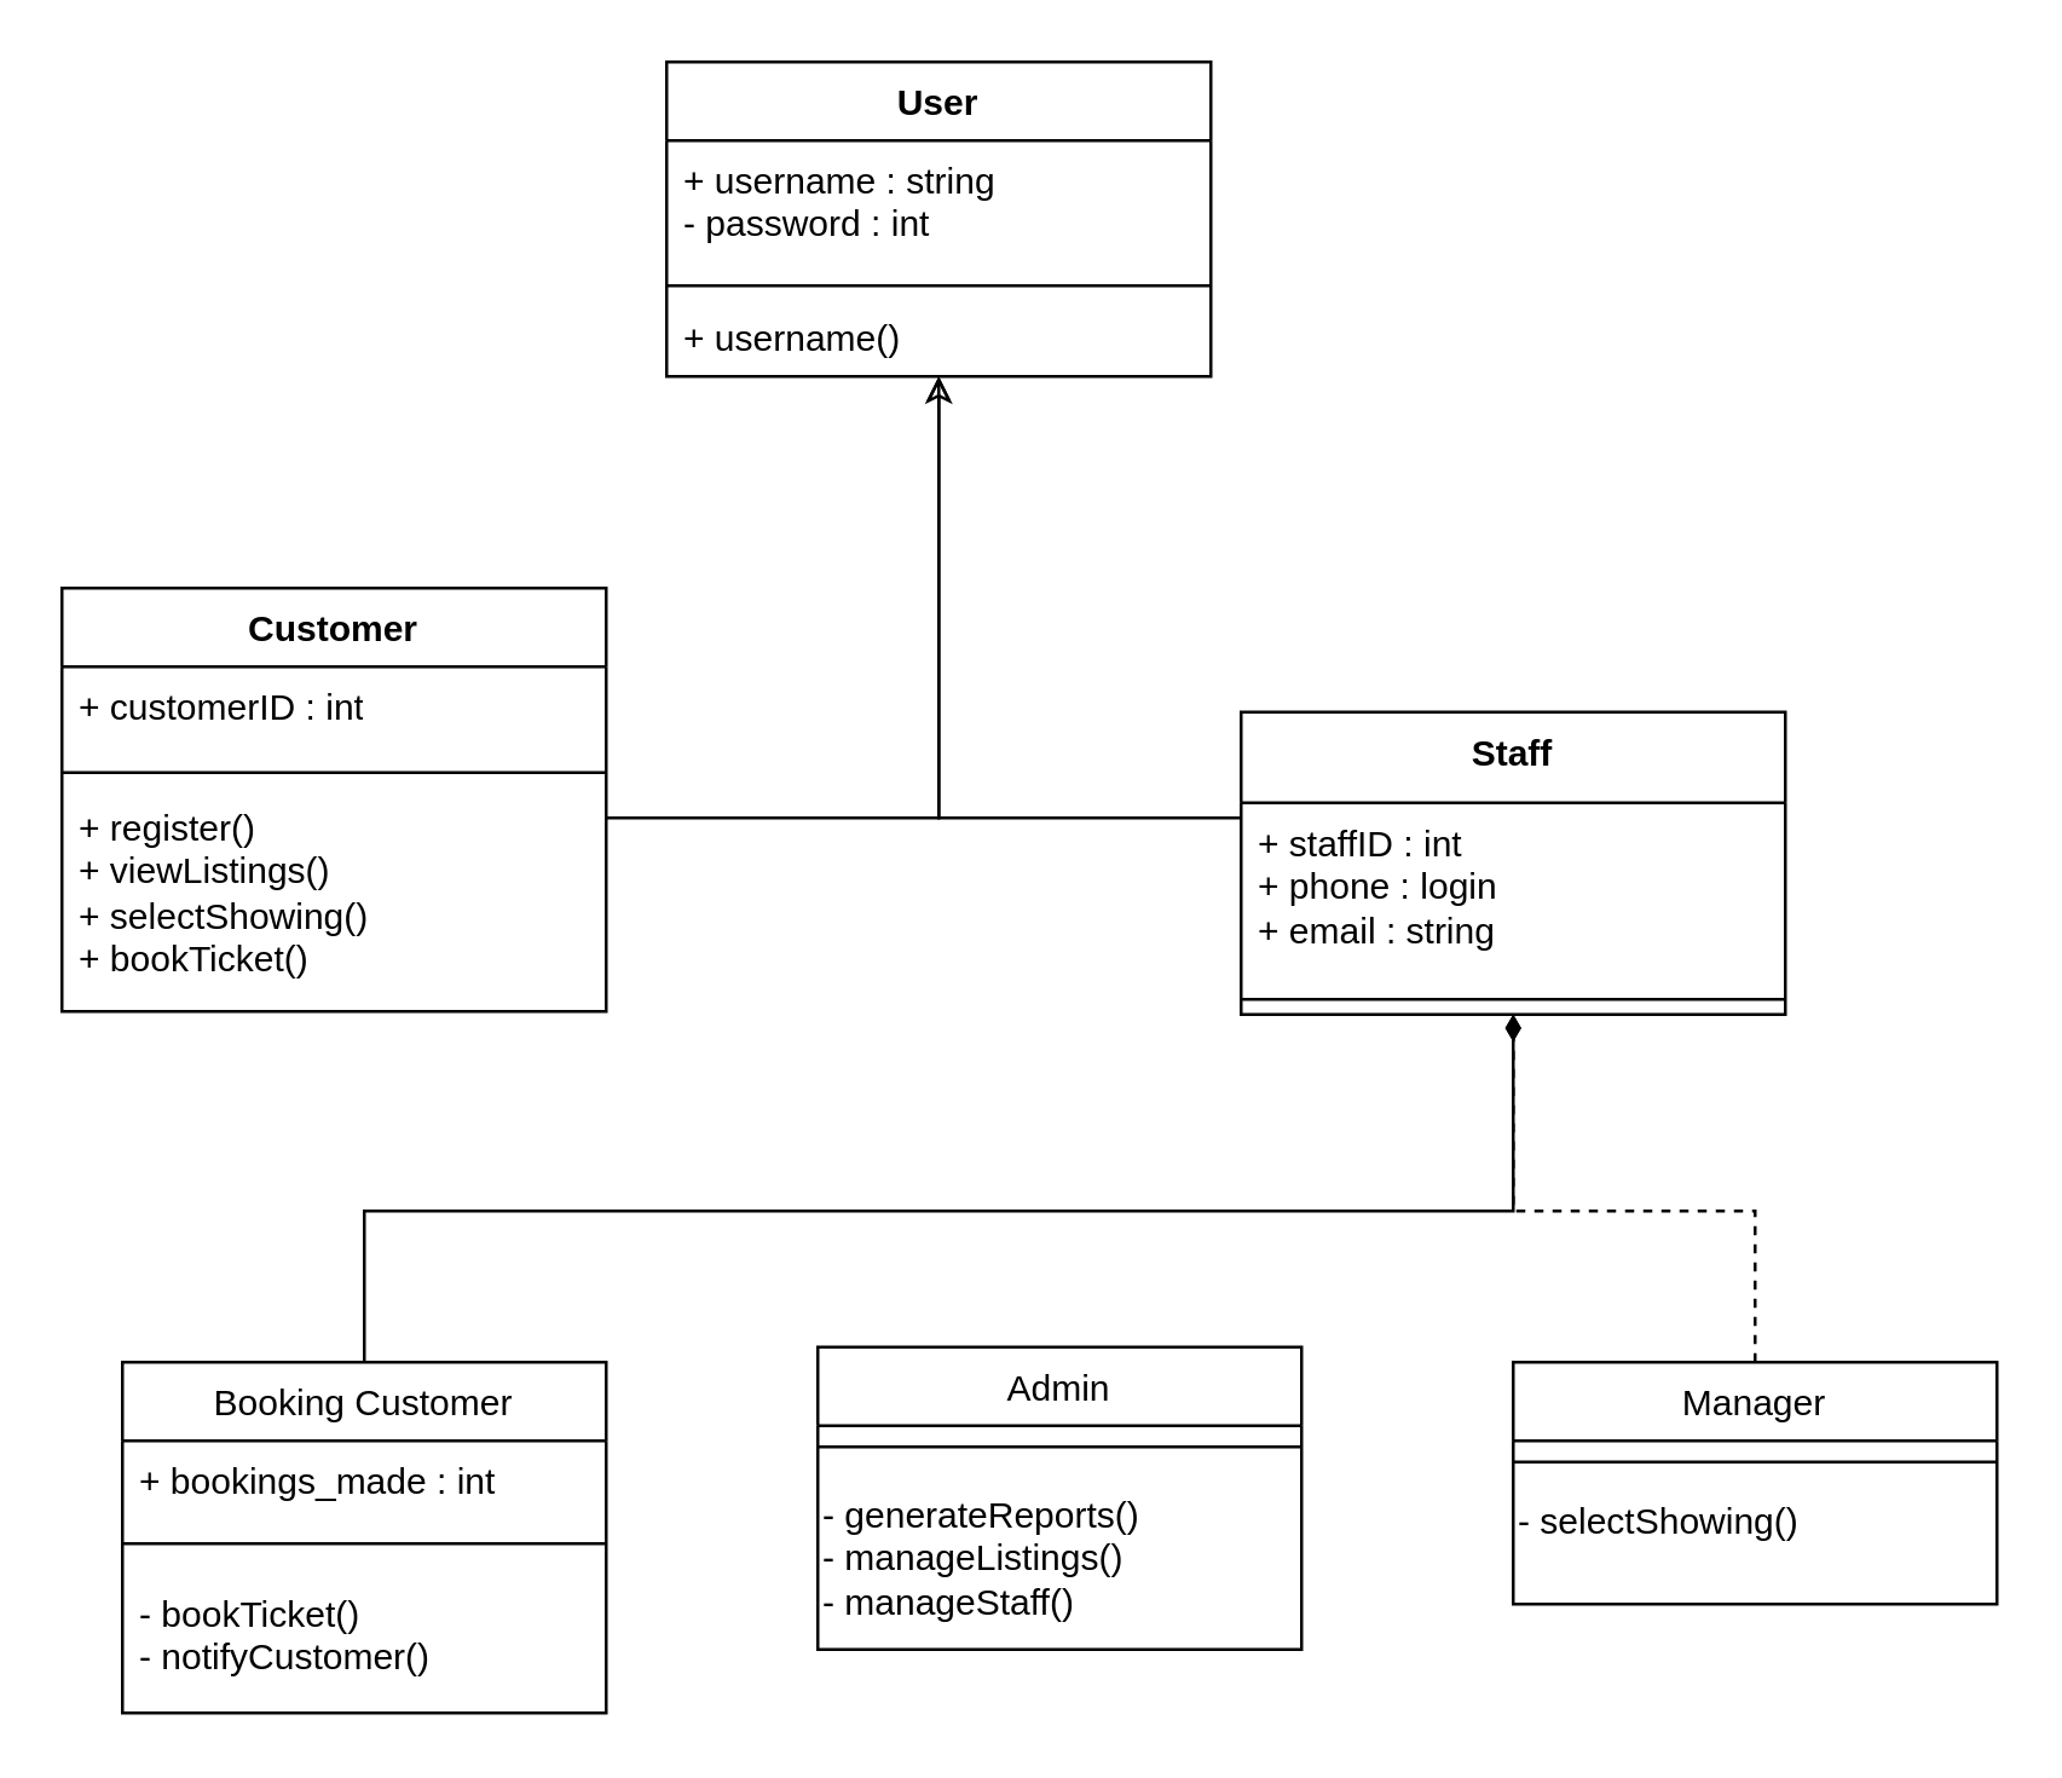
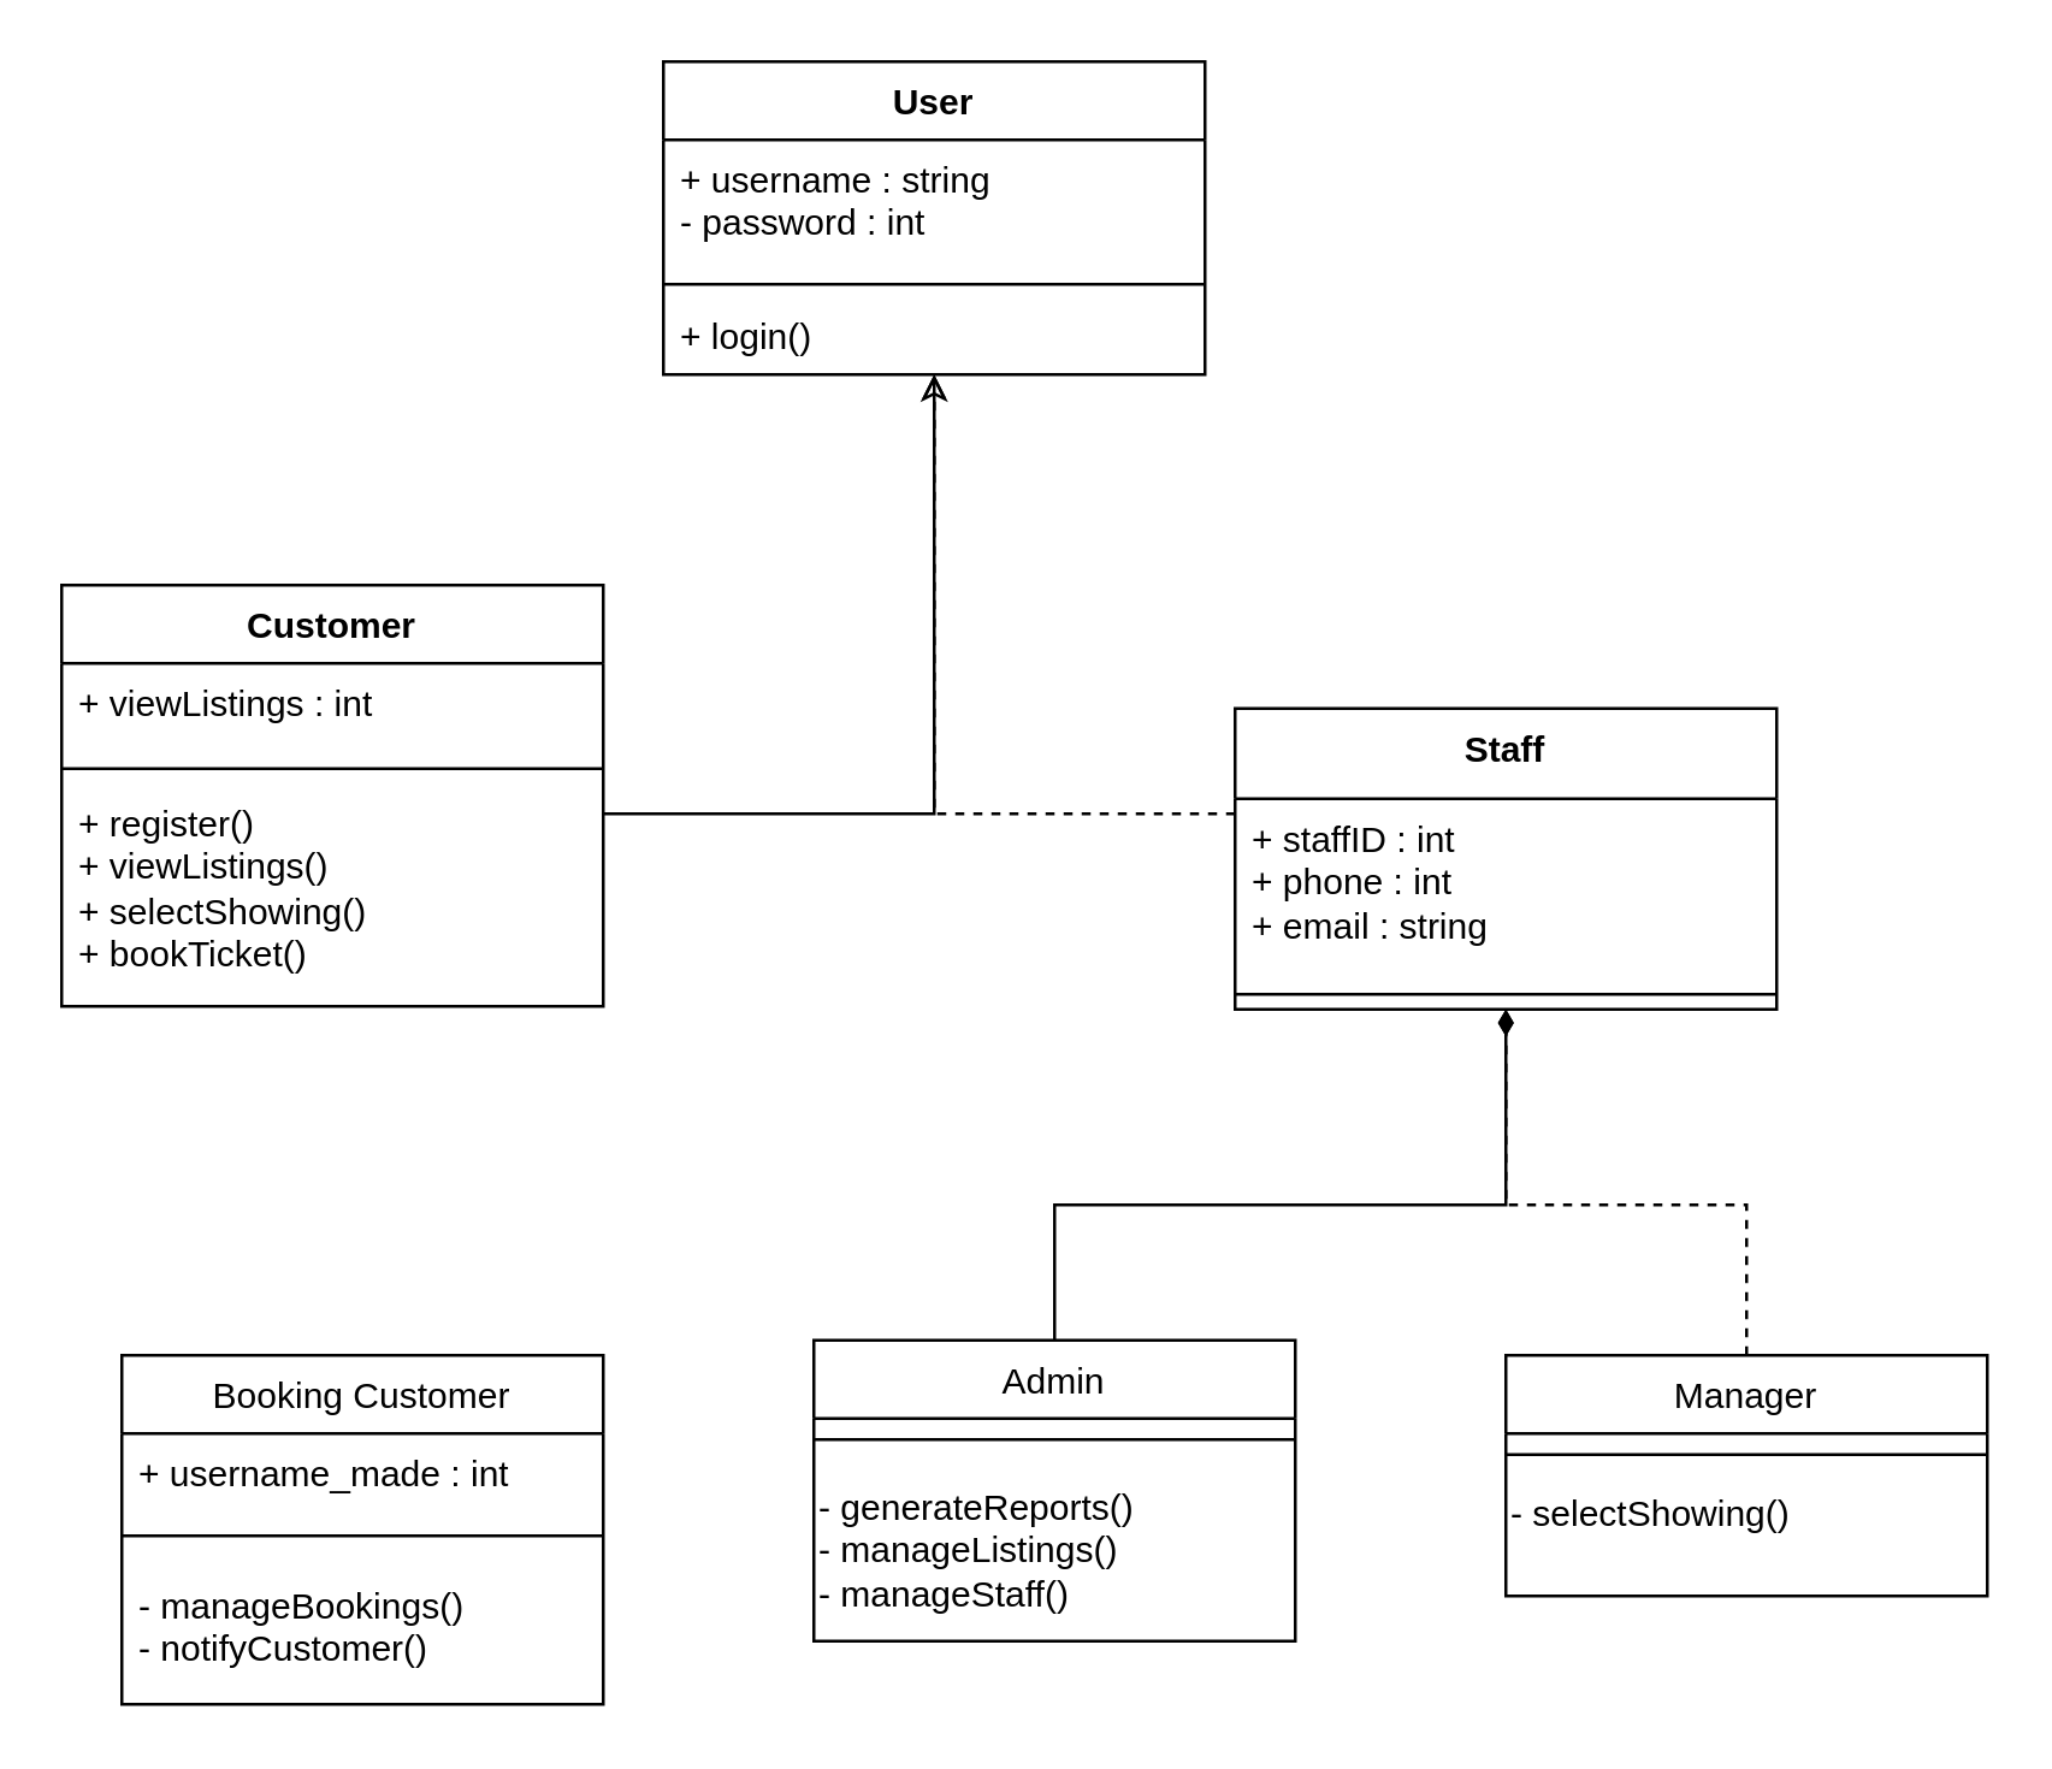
  <mxCell id="0" />
  <mxCell id="1" parent="0" />
- <mxCell id="2" style="edgeStyle=orthogonalEdgeStyle;rounded=0;orthogonalLoop=1;jettySize=auto;html=1;endFill=1;endArrow=diamondThin;strokeWidth=1;" edge="1" parent="1" source="3" target="25"><mxGeometry relative="1" as="geometry"><Array as="points"><mxPoint x="120" y="400" /><mxPoint x="500" y="400" /></Array></mxGeometry></mxCell>
  <mxCell id="3" value="Booking Customer" style="swimlane;fontStyle=0;align=center;verticalAlign=top;childLayout=stackLayout;horizontal=1;startSize=26;horizontalStack=0;resizeParent=1;resizeLast=0;collapsible=1;marginBottom=0;rounded=0;shadow=0;strokeWidth=1;" parent="1" vertex="1"><mxGeometry x="40" y="450" width="160" height="116" as="geometry"><mxRectangle x="130" y="380" width="160" height="26" as="alternateBounds" /></mxGeometry></mxCell>
- <mxCell id="4" value="+ bookings_made : int" style="text;strokeColor=none;fillColor=none;align=left;verticalAlign=top;spacingLeft=4;spacingRight=4;overflow=hidden;rotatable=0;points=[[0,0.5],[1,0.5]];portConstraint=eastwest;whiteSpace=wrap;html=1;" vertex="1" parent="3"><mxGeometry y="26" width="160" height="24" as="geometry" /></mxCell>
+ <mxCell id="4" value="+ username_made : int" style="text;strokeColor=none;fillColor=none;align=left;verticalAlign=top;spacingLeft=4;spacingRight=4;overflow=hidden;rotatable=0;points=[[0,0.5],[1,0.5]];portConstraint=eastwest;whiteSpace=wrap;html=1;" vertex="1" parent="3"><mxGeometry y="26" width="160" height="24" as="geometry" /></mxCell>
  <mxCell id="5" value="" style="line;html=1;strokeWidth=1;align=left;verticalAlign=middle;spacingTop=-1;spacingLeft=3;spacingRight=3;rotatable=0;labelPosition=right;points=[];portConstraint=eastwest;" parent="3" vertex="1"><mxGeometry y="50" width="160" height="20" as="geometry" /></mxCell>
- <mxCell id="6" value="- bookTicket()&#10;- notifyCustomer()" style="text;align=left;verticalAlign=top;spacingLeft=4;spacingRight=4;overflow=hidden;rotatable=0;points=[[0,0.5],[1,0.5]];portConstraint=eastwest;" parent="3" vertex="1"><mxGeometry y="70" width="160" height="46" as="geometry" /></mxCell>
+ <mxCell id="6" value="- manageBookings()&#10;- notifyCustomer()" style="text;align=left;verticalAlign=top;spacingLeft=4;spacingRight=4;overflow=hidden;rotatable=0;points=[[0,0.5],[1,0.5]];portConstraint=eastwest;" parent="3" vertex="1"><mxGeometry y="70" width="160" height="46" as="geometry" /></mxCell>
  <mxCell id="7" style="edgeStyle=orthogonalEdgeStyle;rounded=0;orthogonalLoop=1;jettySize=auto;html=1;endFill=1;endArrow=diamondThin;strokeWidth=1;dashed=1;" edge="1" parent="1" source="8" target="25"><mxGeometry relative="1" as="geometry"><Array as="points"><mxPoint x="580" y="400" /><mxPoint x="500" y="400" /></Array></mxGeometry></mxCell>
  <mxCell id="8" value="Manager" style="swimlane;fontStyle=0;align=center;verticalAlign=top;childLayout=stackLayout;horizontal=1;startSize=26;horizontalStack=0;resizeParent=1;resizeLast=0;collapsible=1;marginBottom=0;rounded=0;shadow=0;strokeWidth=1;" parent="1" vertex="1"><mxGeometry x="500" y="450" width="160" height="80" as="geometry"><mxRectangle x="340" y="380" width="170" height="26" as="alternateBounds" /></mxGeometry></mxCell>
  <mxCell id="9" value="" style="line;html=1;strokeWidth=1;align=left;verticalAlign=middle;spacingTop=-1;spacingLeft=3;spacingRight=3;rotatable=0;labelPosition=right;points=[];portConstraint=eastwest;" parent="8" vertex="1"><mxGeometry y="26" width="160" height="14" as="geometry" /></mxCell>
  <mxCell id="10" value="&lt;div style=&quot;&quot;&gt;&lt;span style=&quot;background-color: initial;&quot;&gt;- selectShowing()&lt;/span&gt;&lt;/div&gt;&lt;div style=&quot;&quot;&gt;&lt;br&gt;&lt;/div&gt;" style="text;html=1;align=left;verticalAlign=middle;resizable=0;points=[];autosize=1;strokeColor=none;fillColor=none;" parent="8" vertex="1"><mxGeometry y="40" width="160" height="40" as="geometry" /></mxCell>
+ <mxCell id="11" style="edgeStyle=orthogonalEdgeStyle;rounded=0;orthogonalLoop=1;jettySize=auto;html=1;endFill=1;endArrow=diamondThin;strokeWidth=1;" edge="1" parent="1" source="12" target="25"><mxGeometry relative="1" as="geometry"><Array as="points"><mxPoint x="350" y="400" /><mxPoint x="500" y="400" /></Array></mxGeometry></mxCell>
  <mxCell id="12" value="Admin" style="swimlane;fontStyle=0;align=center;verticalAlign=top;childLayout=stackLayout;horizontal=1;startSize=26;horizontalStack=0;resizeParent=1;resizeLast=0;collapsible=1;marginBottom=0;rounded=0;shadow=0;strokeWidth=1;" parent="1" vertex="1"><mxGeometry x="270" y="445" width="160" height="100" as="geometry"><mxRectangle x="340" y="380" width="170" height="26" as="alternateBounds" /></mxGeometry></mxCell>
  <mxCell id="13" value="" style="line;html=1;strokeWidth=1;align=left;verticalAlign=middle;spacingTop=-1;spacingLeft=3;spacingRight=3;rotatable=0;labelPosition=right;points=[];portConstraint=eastwest;" parent="12" vertex="1"><mxGeometry y="26" width="160" height="14" as="geometry" /></mxCell>
  <mxCell id="14" value="- generateReports()&lt;div&gt;- manageListings()&lt;/div&gt;&lt;div&gt;- manageStaff()&lt;br&gt;&lt;/div&gt;" style="text;html=1;align=left;verticalAlign=middle;resizable=0;points=[];autosize=1;strokeColor=none;fillColor=none;" parent="12" vertex="1"><mxGeometry y="40" width="160" height="60" as="geometry" /></mxCell>
  <mxCell id="15" value="User" style="swimlane;fontStyle=1;align=center;verticalAlign=top;childLayout=stackLayout;horizontal=1;startSize=26;horizontalStack=0;resizeParent=1;resizeParentMax=0;resizeLast=0;collapsible=1;marginBottom=0;whiteSpace=wrap;html=1;" vertex="1" parent="1"><mxGeometry x="220" y="20" width="180" height="104" as="geometry" /></mxCell>
  <mxCell id="16" value="+ username : string&lt;br&gt;- password : int" style="text;strokeColor=none;fillColor=none;align=left;verticalAlign=top;spacingLeft=4;spacingRight=4;overflow=hidden;rotatable=0;points=[[0,0.5],[1,0.5]];portConstraint=eastwest;whiteSpace=wrap;html=1;" vertex="1" parent="15"><mxGeometry y="26" width="180" height="44" as="geometry" /></mxCell>
  <mxCell id="17" value="" style="line;strokeWidth=1;fillColor=none;align=left;verticalAlign=middle;spacingTop=-1;spacingLeft=3;spacingRight=3;rotatable=0;labelPosition=right;points=[];portConstraint=eastwest;strokeColor=inherit;" vertex="1" parent="15"><mxGeometry y="70" width="180" height="8" as="geometry" /></mxCell>
- <mxCell id="18" value="+ username()" style="text;strokeColor=none;fillColor=none;align=left;verticalAlign=top;spacingLeft=4;spacingRight=4;overflow=hidden;rotatable=0;points=[[0,0.5],[1,0.5]];portConstraint=eastwest;whiteSpace=wrap;html=1;" vertex="1" parent="15"><mxGeometry y="78" width="180" height="26" as="geometry" /></mxCell>
+ <mxCell id="18" value="+ login()" style="text;strokeColor=none;fillColor=none;align=left;verticalAlign=top;spacingLeft=4;spacingRight=4;overflow=hidden;rotatable=0;points=[[0,0.5],[1,0.5]];portConstraint=eastwest;whiteSpace=wrap;html=1;" vertex="1" parent="15"><mxGeometry y="78" width="180" height="26" as="geometry" /></mxCell>
  <mxCell id="19" style="edgeStyle=orthogonalEdgeStyle;rounded=0;orthogonalLoop=1;jettySize=auto;html=1;strokeColor=default;endFill=0;endArrow=open;" edge="1" parent="1" source="20" target="15"><mxGeometry relative="1" as="geometry"><Array as="points"><mxPoint x="310" y="270" /></Array></mxGeometry></mxCell>
  <mxCell id="20" value="Customer" style="swimlane;fontStyle=1;align=center;verticalAlign=top;childLayout=stackLayout;horizontal=1;startSize=26;horizontalStack=0;resizeParent=1;resizeParentMax=0;resizeLast=0;collapsible=1;marginBottom=0;whiteSpace=wrap;html=1;" vertex="1" parent="1"><mxGeometry x="20" y="194" width="180" height="140" as="geometry" /></mxCell>
- <mxCell id="21" value="+ customerID : int" style="text;strokeColor=none;fillColor=none;align=left;verticalAlign=top;spacingLeft=4;spacingRight=4;overflow=hidden;rotatable=0;points=[[0,0.5],[1,0.5]];portConstraint=eastwest;whiteSpace=wrap;html=1;" vertex="1" parent="20"><mxGeometry y="26" width="180" height="30" as="geometry" /></mxCell>
+ <mxCell id="21" value="+ viewListings : int" style="text;strokeColor=none;fillColor=none;align=left;verticalAlign=top;spacingLeft=4;spacingRight=4;overflow=hidden;rotatable=0;points=[[0,0.5],[1,0.5]];portConstraint=eastwest;whiteSpace=wrap;html=1;" vertex="1" parent="20"><mxGeometry y="26" width="180" height="30" as="geometry" /></mxCell>
  <mxCell id="22" value="" style="line;strokeWidth=1;fillColor=none;align=left;verticalAlign=middle;spacingTop=-1;spacingLeft=3;spacingRight=3;rotatable=0;labelPosition=right;points=[];portConstraint=eastwest;strokeColor=inherit;" vertex="1" parent="20"><mxGeometry y="56" width="180" height="10" as="geometry" /></mxCell>
  <mxCell id="23" value="+ register()&lt;br&gt;+ viewListings()&lt;br&gt;+ selectShowing()&lt;br&gt;+ bookTicket()" style="text;strokeColor=none;fillColor=none;align=left;verticalAlign=top;spacingLeft=4;spacingRight=4;overflow=hidden;rotatable=0;points=[[0,0.5],[1,0.5]];portConstraint=eastwest;whiteSpace=wrap;html=1;" vertex="1" parent="20"><mxGeometry y="66" width="180" height="74" as="geometry" /></mxCell>
- <mxCell id="24" style="edgeStyle=orthogonalEdgeStyle;rounded=0;orthogonalLoop=1;jettySize=auto;html=1;endFill=0;" edge="1" parent="1" source="25" target="15"><mxGeometry relative="1" as="geometry"><Array as="points"><mxPoint x="310" y="270" /></Array></mxGeometry></mxCell>
+ <mxCell id="24" style="edgeStyle=orthogonalEdgeStyle;rounded=0;orthogonalLoop=1;jettySize=auto;html=1;endFill=0;dashed=1;" edge="1" parent="1" source="25" target="15"><mxGeometry relative="1" as="geometry"><Array as="points"><mxPoint x="310" y="270" /></Array></mxGeometry></mxCell>
  <mxCell id="25" value="Staff" style="swimlane;fontStyle=1;align=center;verticalAlign=top;childLayout=stackLayout;horizontal=1;startSize=30;horizontalStack=0;resizeParent=1;resizeParentMax=0;resizeLast=0;collapsible=1;marginBottom=0;whiteSpace=wrap;html=1;" vertex="1" parent="1"><mxGeometry x="410" y="235" width="180" height="100" as="geometry" /></mxCell>
- <mxCell id="26" value="+ staffID : int&lt;br&gt;+ phone : login&lt;br&gt;+ email : string" style="text;strokeColor=none;fillColor=none;align=left;verticalAlign=top;spacingLeft=4;spacingRight=4;overflow=hidden;rotatable=0;points=[[0,0.5],[1,0.5]];portConstraint=eastwest;whiteSpace=wrap;html=1;" vertex="1" parent="25"><mxGeometry y="30" width="180" height="60" as="geometry" /></mxCell>
+ <mxCell id="26" value="+ staffID : int&lt;br&gt;+ phone : int&lt;br&gt;+ email : string" style="text;strokeColor=none;fillColor=none;align=left;verticalAlign=top;spacingLeft=4;spacingRight=4;overflow=hidden;rotatable=0;points=[[0,0.5],[1,0.5]];portConstraint=eastwest;whiteSpace=wrap;html=1;" vertex="1" parent="25"><mxGeometry y="30" width="180" height="60" as="geometry" /></mxCell>
  <mxCell id="27" value="" style="line;strokeWidth=1;fillColor=none;align=left;verticalAlign=middle;spacingTop=-1;spacingLeft=3;spacingRight=3;rotatable=0;labelPosition=right;points=[];portConstraint=eastwest;strokeColor=inherit;" vertex="1" parent="25"><mxGeometry y="90" width="180" height="10" as="geometry" /></mxCell>
